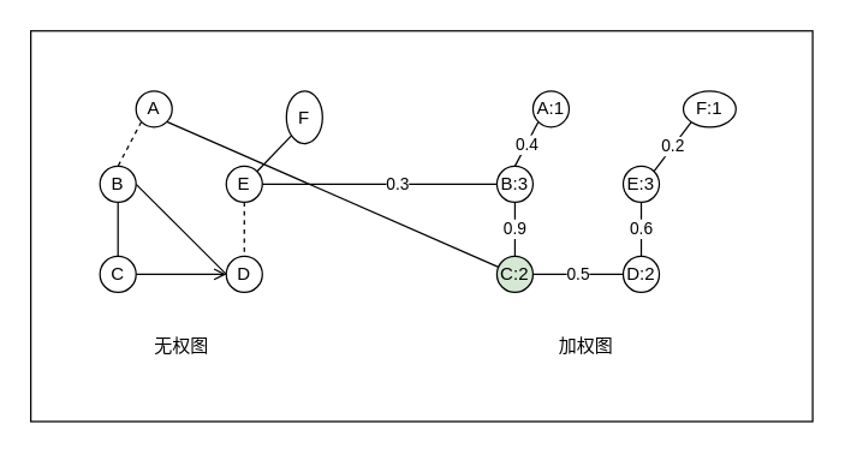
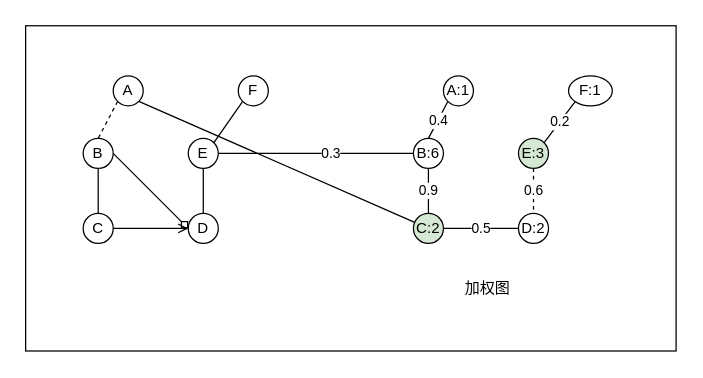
  <mxCell id="0" />
  <mxCell id="1" parent="0" />
  <mxCell id="2" value="" style="rounded=0;whiteSpace=wrap;html=1;" vertex="1" parent="1"><mxGeometry x="20" y="20" width="520" height="260" as="geometry" /></mxCell>
  <mxCell id="3" style="edgeStyle=none;rounded=0;orthogonalLoop=1;jettySize=auto;html=1;exitX=1;exitY=1;exitDx=0;exitDy=0;endArrow=none;endFill=0;" edge="1" parent="1" source="5" target="23"><mxGeometry relative="1" as="geometry" /></mxCell>
  <mxCell id="4" style="edgeStyle=none;rounded=0;orthogonalLoop=1;jettySize=auto;html=1;exitX=0;exitY=1;exitDx=0;exitDy=0;entryX=0.5;entryY=0;entryDx=0;entryDy=0;endArrow=none;endFill=0;dashed=1;" edge="1" parent="1" source="5" target="8"><mxGeometry relative="1" as="geometry" /></mxCell>
  <mxCell id="5" value="A" style="ellipse;whiteSpace=wrap;html=1;aspect=fixed;" vertex="1" parent="1"><mxGeometry x="90" y="60" width="24" height="24" as="geometry" /></mxCell>
  <mxCell id="6" style="edgeStyle=none;rounded=0;orthogonalLoop=1;jettySize=auto;html=1;exitX=0.5;exitY=1;exitDx=0;exitDy=0;endArrow=none;endFill=0;" edge="1" parent="1" source="8" target="10"><mxGeometry relative="1" as="geometry" /></mxCell>
- <mxCell id="7" style="edgeStyle=none;rounded=0;orthogonalLoop=1;jettySize=auto;html=1;exitX=1;exitY=0.5;exitDx=0;exitDy=0;entryX=0;entryY=0.5;entryDx=0;entryDy=0;endArrow=none;endFill=0;" edge="1" parent="1" source="8" target="15"><mxGeometry relative="1" as="geometry" /></mxCell>
+ <mxCell id="7" style="edgeStyle=none;rounded=0;orthogonalLoop=1;jettySize=auto;html=1;exitX=1;exitY=0.5;exitDx=0;exitDy=0;entryX=0;entryY=0.5;entryDx=0;entryDy=0;endArrow=diamond;endFill=0;" edge="1" parent="1" source="8" target="15"><mxGeometry relative="1" as="geometry" /></mxCell>
  <mxCell id="8" value="B" style="ellipse;whiteSpace=wrap;html=1;aspect=fixed;" vertex="1" parent="1"><mxGeometry x="66" y="110" width="24" height="24" as="geometry" /></mxCell>
  <mxCell id="9" style="edgeStyle=none;rounded=0;orthogonalLoop=1;jettySize=auto;html=1;exitX=1;exitY=0.5;exitDx=0;exitDy=0;entryX=0;entryY=0.5;entryDx=0;entryDy=0;endArrow=open;endFill=0;" edge="1" parent="1" source="10" target="15"><mxGeometry relative="1" as="geometry" /></mxCell>
  <mxCell id="10" value="C" style="ellipse;whiteSpace=wrap;html=1;aspect=fixed;" vertex="1" parent="1"><mxGeometry x="66" y="170" width="24" height="24" as="geometry" /></mxCell>
  <mxCell id="11" style="edgeStyle=none;rounded=0;orthogonalLoop=1;jettySize=auto;html=1;exitX=1;exitY=0;exitDx=0;exitDy=0;entryX=0;entryY=1;entryDx=0;entryDy=0;endArrow=none;endFill=0;" edge="1" parent="1" source="13" target="14"><mxGeometry relative="1" as="geometry" /></mxCell>
- <mxCell id="12" style="edgeStyle=none;rounded=0;orthogonalLoop=1;jettySize=auto;html=1;exitX=0.5;exitY=1;exitDx=0;exitDy=0;entryX=0.5;entryY=0;entryDx=0;entryDy=0;endArrow=none;endFill=0;dashed=1;" edge="1" parent="1" source="13" target="15"><mxGeometry relative="1" as="geometry" /></mxCell>
+ <mxCell id="12" style="edgeStyle=none;rounded=0;orthogonalLoop=1;jettySize=auto;html=1;exitX=0.5;exitY=1;exitDx=0;exitDy=0;entryX=0.5;entryY=0;entryDx=0;entryDy=0;endArrow=none;endFill=0;" edge="1" parent="1" source="13" target="15"><mxGeometry relative="1" as="geometry" /></mxCell>
  <mxCell id="13" value="E" style="ellipse;whiteSpace=wrap;html=1;aspect=fixed;" vertex="1" parent="1"><mxGeometry x="150" y="110" width="24" height="24" as="geometry" /></mxCell>
- <mxCell id="14" value="F" style="ellipse;whiteSpace=wrap;html=1;aspect=fixed;" vertex="1" parent="1"><mxGeometry x="190" y="60" width="24" height="35" as="geometry" /></mxCell>
+ <mxCell id="14" value="F" style="ellipse;whiteSpace=wrap;html=1;aspect=fixed;" vertex="1" parent="1"><mxGeometry x="190" y="60" width="24" height="24" as="geometry" /></mxCell>
  <mxCell id="15" value="D" style="ellipse;whiteSpace=wrap;html=1;aspect=fixed;" vertex="1" parent="1"><mxGeometry x="150" y="170" width="24" height="24" as="geometry" /></mxCell>
- <mxCell id="16" value="无权图" style="text;html=1;align=center;verticalAlign=middle;resizable=0;points=[];autosize=1;strokeColor=none;fillColor=none;" vertex="1" parent="1"><mxGeometry x="95" y="220" width="50" height="20" as="geometry" /></mxCell>
  <mxCell id="17" value="0.4" style="edgeStyle=none;rounded=0;orthogonalLoop=1;jettySize=auto;html=1;exitX=0;exitY=1;exitDx=0;exitDy=0;entryX=0.5;entryY=0;entryDx=0;entryDy=0;endArrow=none;endFill=0;" edge="1" parent="1" source="18" target="21"><mxGeometry relative="1" as="geometry" /></mxCell>
  <mxCell id="18" value="A:1" style="ellipse;whiteSpace=wrap;html=1;aspect=fixed;" vertex="1" parent="1"><mxGeometry x="354" y="60" width="24" height="24" as="geometry" /></mxCell>
  <mxCell id="19" value="0.9" style="edgeStyle=none;rounded=0;orthogonalLoop=1;jettySize=auto;html=1;exitX=0.5;exitY=1;exitDx=0;exitDy=0;endArrow=none;endFill=0;" edge="1" parent="1" source="21" target="23"><mxGeometry relative="1" as="geometry" /></mxCell>
  <mxCell id="20" value="0.3" style="edgeStyle=none;rounded=0;orthogonalLoop=1;jettySize=auto;html=1;exitX=1;exitY=0.5;exitDx=0;exitDy=0;endArrow=none;endFill=0;" edge="1" parent="1" source="21" target="13"><mxGeometry relative="1" as="geometry" /></mxCell>
- <mxCell id="21" value="B:3" style="ellipse;whiteSpace=wrap;html=1;aspect=fixed;" vertex="1" parent="1"><mxGeometry x="330" y="110" width="24" height="24" as="geometry" /></mxCell>
+ <mxCell id="21" value="B:6" style="ellipse;whiteSpace=wrap;html=1;aspect=fixed;" vertex="1" parent="1"><mxGeometry x="330" y="110" width="24" height="24" as="geometry" /></mxCell>
  <mxCell id="22" value="0.5" style="edgeStyle=none;rounded=0;orthogonalLoop=1;jettySize=auto;html=1;exitX=1;exitY=0.5;exitDx=0;exitDy=0;entryX=0;entryY=0.5;entryDx=0;entryDy=0;endArrow=none;endFill=0;" edge="1" parent="1" source="23" target="28"><mxGeometry relative="1" as="geometry" /></mxCell>
  <mxCell id="23" value="C:2" style="ellipse;whiteSpace=wrap;html=1;aspect=fixed;fillColor=#d5e8d4;" vertex="1" parent="1"><mxGeometry x="330" y="170" width="24" height="24" as="geometry" /></mxCell>
  <mxCell id="24" value="0.2" style="edgeStyle=none;rounded=0;orthogonalLoop=1;jettySize=auto;html=1;exitX=1;exitY=0;exitDx=0;exitDy=0;entryX=0;entryY=1;entryDx=0;entryDy=0;endArrow=none;endFill=0;" edge="1" parent="1" source="26" target="27"><mxGeometry relative="1" as="geometry" /></mxCell>
- <mxCell id="25" value="0.6" style="edgeStyle=none;rounded=0;orthogonalLoop=1;jettySize=auto;html=1;exitX=0.5;exitY=1;exitDx=0;exitDy=0;entryX=0.5;entryY=0;entryDx=0;entryDy=0;endArrow=none;endFill=0;" edge="1" parent="1" source="26" target="28"><mxGeometry relative="1" as="geometry" /></mxCell>
- <mxCell id="26" value="E:3" style="ellipse;whiteSpace=wrap;html=1;aspect=fixed;" vertex="1" parent="1"><mxGeometry x="414" y="110" width="24" height="24" as="geometry" /></mxCell>
+ <mxCell id="25" value="0.6" style="edgeStyle=none;rounded=0;orthogonalLoop=1;jettySize=auto;html=1;exitX=0.5;exitY=1;exitDx=0;exitDy=0;entryX=0.5;entryY=0;entryDx=0;entryDy=0;endArrow=none;endFill=0;dashed=1;" edge="1" parent="1" source="26" target="28"><mxGeometry relative="1" as="geometry" /></mxCell>
+ <mxCell id="26" value="E:3" style="ellipse;whiteSpace=wrap;html=1;aspect=fixed;fillColor=#d5e8d4;" vertex="1" parent="1"><mxGeometry x="414" y="110" width="24" height="24" as="geometry" /></mxCell>
  <mxCell id="27" value="F:1" style="ellipse;whiteSpace=wrap;html=1;aspect=fixed;" vertex="1" parent="1"><mxGeometry x="454" y="60" width="35" height="24" as="geometry" /></mxCell>
  <mxCell id="28" value="D:2" style="ellipse;whiteSpace=wrap;html=1;aspect=fixed;" vertex="1" parent="1"><mxGeometry x="414" y="170" width="24" height="24" as="geometry" /></mxCell>
  <mxCell id="29" value="加权图" style="text;html=1;align=center;verticalAlign=middle;resizable=0;points=[];autosize=1;strokeColor=none;fillColor=none;" vertex="1" parent="1"><mxGeometry x="364" y="220" width="50" height="20" as="geometry" /></mxCell>
